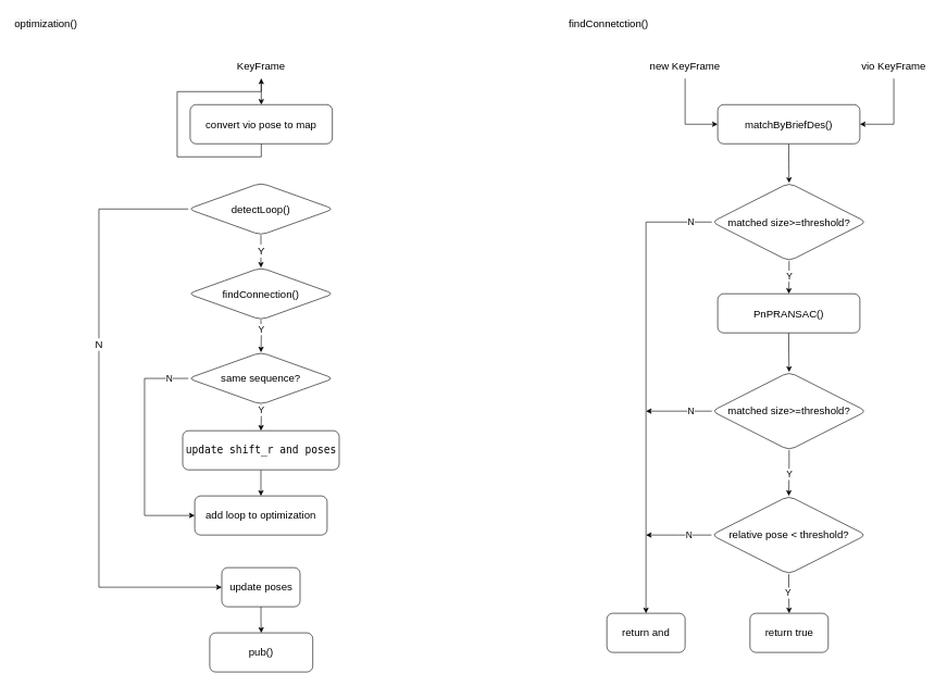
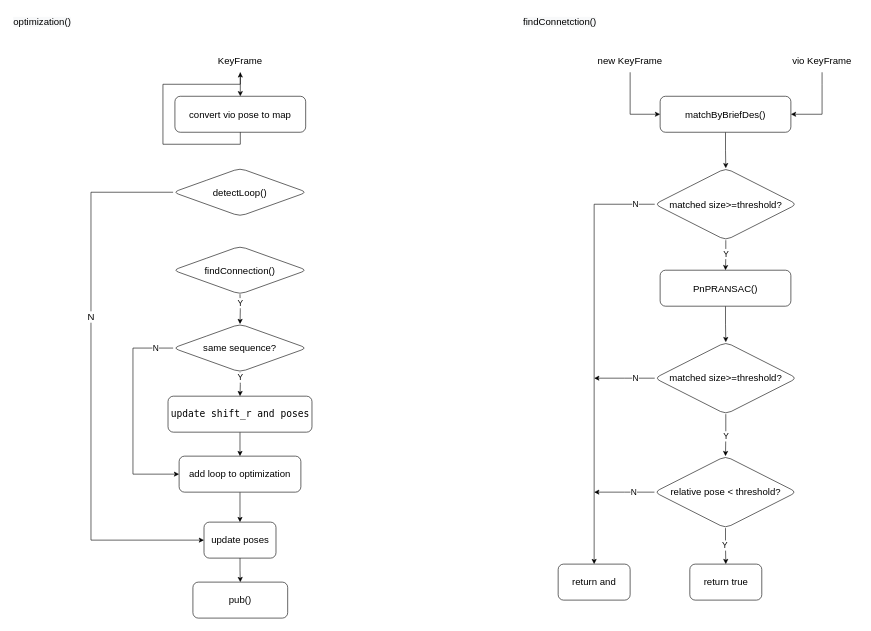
  <mxCell id="0" />
  <mxCell id="1" parent="0" />
  <mxCell id="2" value="pub()" style="whiteSpace=wrap;html=1;rounded=1;fontSize=16;" parent="1" vertex="1"><mxGeometry x="321.06" y="970" width="158" height="60" as="geometry" /></mxCell>
  <mxCell id="3" value="&lt;span style=&quot;color: rgb(0 , 0 , 0) ; font-family: &amp;#34;helvetica&amp;#34; ; font-size: 16px ; font-style: normal ; font-weight: 400 ; letter-spacing: normal ; text-align: center ; text-indent: 0px ; text-transform: none ; word-spacing: 0px ; background-color: rgb(248 , 249 , 250) ; display: inline ; float: none&quot;&gt;optimization()&lt;/span&gt;" style="text;whiteSpace=wrap;html=1;fontSize=16;" parent="1" vertex="1"><mxGeometry x="20" y="20" width="200" height="30" as="geometry" /></mxCell>
  <mxCell id="4" value="convert vio pose to map" style="whiteSpace=wrap;html=1;rounded=1;fontSize=16;" parent="1" vertex="1"><mxGeometry x="291.06" y="160" width="218" height="60" as="geometry" /></mxCell>
  <mxCell id="5" value="" style="edgeStyle=orthogonalEdgeStyle;rounded=0;orthogonalLoop=1;jettySize=auto;html=1;fontSize=16;exitX=0.5;exitY=1;exitDx=0;exitDy=0;" parent="1" source="4" target="7" edge="1"><mxGeometry relative="1" as="geometry"><mxPoint x="400.06" y="320" as="targetPoint" /><mxPoint x="400.06" y="240" as="sourcePoint" /></mxGeometry></mxCell>
  <mxCell id="6" style="edgeStyle=orthogonalEdgeStyle;rounded=0;orthogonalLoop=1;jettySize=auto;html=1;entryX=0.5;entryY=0;entryDx=0;entryDy=0;" parent="1" source="7" edge="1"><mxGeometry relative="1" as="geometry"><mxPoint x="400.06" y="160" as="targetPoint" /></mxGeometry></mxCell>
  <mxCell id="7" value="KeyFrame" style="whiteSpace=wrap;html=1;rounded=1;fontSize=16;shadow=0;sketch=0;glass=0;strokeColor=none;fillColor=none;" parent="1" vertex="1"><mxGeometry x="340.06" y="80" width="120" height="40" as="geometry" /></mxCell>
- <mxCell id="8" value="Y" style="edgeStyle=orthogonalEdgeStyle;rounded=0;orthogonalLoop=1;jettySize=auto;html=1;fontSize=16;" parent="1" source="12" target="15" edge="1"><mxGeometry relative="1" as="geometry"><mxPoint x="400.06" y="430" as="targetPoint" /><Array as="points" /></mxGeometry></mxCell>
- <mxCell id="9" value="Y" style="edgeLabel;html=1;align=center;verticalAlign=middle;resizable=0;points=[];fontSize=16;" parent="8" vertex="1" connectable="0"><mxGeometry x="0.249" y="-2" relative="1" as="geometry"><mxPoint x="1.48" y="-7.1" as="offset" /></mxGeometry></mxCell>
  <mxCell id="10" value="" style="edgeStyle=orthogonalEdgeStyle;rounded=0;orthogonalLoop=1;jettySize=auto;html=1;fontSize=16;entryX=0;entryY=0.5;entryDx=0;entryDy=0;" parent="1" source="12" target="26" edge="1"><mxGeometry relative="1" as="geometry"><mxPoint x="181.06" y="320" as="targetPoint" /><Array as="points"><mxPoint x="151.06" y="320" /><mxPoint x="151.06" y="900" /></Array></mxGeometry></mxCell>
  <mxCell id="11" value="N" style="edgeLabel;html=1;align=center;verticalAlign=middle;resizable=0;points=[];fontSize=16;" parent="10" vertex="1" connectable="0"><mxGeometry x="-0.238" y="1" relative="1" as="geometry"><mxPoint x="-2" y="-1" as="offset" /></mxGeometry></mxCell>
  <mxCell id="12" value="&lt;font style=&quot;font-size: 16px&quot;&gt;detectLoop()&lt;/font&gt;" style="rhombus;whiteSpace=wrap;html=1;rounded=1;shadow=0;glass=0;sketch=0;fontSize=16;" parent="1" vertex="1"><mxGeometry x="288.06" y="280" width="223" height="80" as="geometry" /></mxCell>
  <mxCell id="13" value="" style="edgeStyle=orthogonalEdgeStyle;rounded=0;orthogonalLoop=1;jettySize=auto;html=1;" parent="1" target="20" edge="1"><mxGeometry relative="1" as="geometry"><mxPoint x="399.56" y="490" as="sourcePoint" /><mxPoint x="399.56" y="580" as="targetPoint" /></mxGeometry></mxCell>
  <mxCell id="14" value="&lt;font style=&quot;font-size: 14px&quot;&gt;Y&lt;/font&gt;" style="edgeLabel;html=1;align=center;verticalAlign=middle;resizable=0;points=[];" parent="13" vertex="1" connectable="0"><mxGeometry x="0.233" y="-3" relative="1" as="geometry"><mxPoint x="3" y="-15.6" as="offset" /></mxGeometry></mxCell>
  <mxCell id="15" value="&lt;font style=&quot;font-size: 16px&quot;&gt;findConnection()&lt;/font&gt;" style="rhombus;whiteSpace=wrap;html=1;rounded=1;shadow=0;glass=0;sketch=0;fontSize=16;" parent="1" vertex="1"><mxGeometry x="288.06" y="410" width="223" height="80" as="geometry" /></mxCell>
  <mxCell id="16" value="" style="edgeStyle=orthogonalEdgeStyle;rounded=0;orthogonalLoop=1;jettySize=auto;html=1;" parent="1" source="17" target="24" edge="1"><mxGeometry relative="1" as="geometry" /></mxCell>
  <mxCell id="17" value="&lt;pre&gt;update shift_r and poses&lt;/pre&gt;" style="whiteSpace=wrap;html=1;rounded=1;fontSize=16;" parent="1" vertex="1"><mxGeometry x="279.56" y="660" width="240" height="60" as="geometry" /></mxCell>
  <mxCell id="18" style="edgeStyle=orthogonalEdgeStyle;rounded=0;orthogonalLoop=1;jettySize=auto;html=1;entryX=0;entryY=0.5;entryDx=0;entryDy=0;" parent="1" source="20" target="24" edge="1"><mxGeometry relative="1" as="geometry"><Array as="points"><mxPoint x="221.06" y="580" /><mxPoint x="221.06" y="790" /></Array></mxGeometry></mxCell>
  <mxCell id="19" value="N" style="edgeLabel;html=1;align=center;verticalAlign=middle;resizable=0;points=[];fontSize=14;" parent="18" vertex="1" connectable="0"><mxGeometry x="-0.833" y="-3" relative="1" as="geometry"><mxPoint y="3" as="offset" /></mxGeometry></mxCell>
  <mxCell id="20" value="&lt;font style=&quot;font-size: 16px&quot;&gt;same sequence?&lt;/font&gt;" style="rhombus;whiteSpace=wrap;html=1;rounded=1;shadow=0;glass=0;sketch=0;fontSize=16;" parent="1" vertex="1"><mxGeometry x="288.06" y="539.77" width="223" height="80" as="geometry" /></mxCell>
  <mxCell id="21" value="" style="edgeStyle=orthogonalEdgeStyle;rounded=0;orthogonalLoop=1;jettySize=auto;html=1;" parent="1" target="17" edge="1"><mxGeometry relative="1" as="geometry"><mxPoint x="399.56" y="619.77" as="sourcePoint" /><mxPoint x="399.56" y="709.77" as="targetPoint" /></mxGeometry></mxCell>
  <mxCell id="22" value="&lt;font style=&quot;font-size: 14px&quot;&gt;Y&lt;/font&gt;" style="edgeLabel;html=1;align=center;verticalAlign=middle;resizable=0;points=[];" parent="21" vertex="1" connectable="0"><mxGeometry x="0.233" y="-3" relative="1" as="geometry"><mxPoint x="3" y="-15.6" as="offset" /></mxGeometry></mxCell>
+ <mxCell id="23" value="" style="edgeStyle=orthogonalEdgeStyle;rounded=0;orthogonalLoop=1;jettySize=auto;html=1;fontSize=14;" parent="1" source="24" target="26" edge="1"><mxGeometry relative="1" as="geometry" /></mxCell>
  <mxCell id="24" value="add loop to optimization" style="whiteSpace=wrap;html=1;rounded=1;fontSize=16;" parent="1" vertex="1"><mxGeometry x="298.06" y="760" width="203" height="60" as="geometry" /></mxCell>
  <mxCell id="25" value="" style="edgeStyle=orthogonalEdgeStyle;rounded=0;orthogonalLoop=1;jettySize=auto;html=1;fontSize=14;" parent="1" source="26" target="2" edge="1"><mxGeometry relative="1" as="geometry" /></mxCell>
  <mxCell id="26" value="update poses" style="whiteSpace=wrap;html=1;rounded=1;fontSize=16;" parent="1" vertex="1"><mxGeometry x="339.56" y="870" width="120" height="60" as="geometry" /></mxCell>
  <mxCell id="27" value="&lt;span style=&quot;color: rgb(0 , 0 , 0) ; font-family: &amp;#34;helvetica&amp;#34; ; font-size: 16px ; font-style: normal ; font-weight: 400 ; letter-spacing: normal ; text-align: center ; text-indent: 0px ; text-transform: none ; word-spacing: 0px ; background-color: rgb(248 , 249 , 250) ; display: inline ; float: none&quot;&gt;findConnetction()&lt;/span&gt;" style="text;whiteSpace=wrap;html=1;fontSize=16;" vertex="1" parent="1"><mxGeometry x="870" y="20" width="200" height="30" as="geometry" /></mxCell>
  <mxCell id="28" style="edgeStyle=orthogonalEdgeStyle;rounded=0;orthogonalLoop=1;jettySize=auto;html=1;entryX=0;entryY=0.5;entryDx=0;entryDy=0;" edge="1" parent="1" source="29" target="33"><mxGeometry relative="1" as="geometry" /></mxCell>
  <mxCell id="29" value="new KeyFrame" style="whiteSpace=wrap;html=1;rounded=1;fontSize=16;shadow=0;sketch=0;glass=0;strokeColor=none;fillColor=none;" vertex="1" parent="1"><mxGeometry x="990" y="80" width="120" height="40" as="geometry" /></mxCell>
  <mxCell id="30" style="edgeStyle=orthogonalEdgeStyle;rounded=0;orthogonalLoop=1;jettySize=auto;html=1;entryX=1;entryY=0.5;entryDx=0;entryDy=0;exitX=0.5;exitY=1;exitDx=0;exitDy=0;" edge="1" parent="1" source="31" target="33"><mxGeometry relative="1" as="geometry"><Array as="points"><mxPoint x="1370" y="140" /><mxPoint x="1370" y="140" /><mxPoint x="1370" y="190" /></Array></mxGeometry></mxCell>
  <mxCell id="31" value="vio KeyFrame" style="whiteSpace=wrap;html=1;rounded=1;fontSize=16;shadow=0;sketch=0;glass=0;strokeColor=none;fillColor=none;" vertex="1" parent="1"><mxGeometry x="1310" y="80" width="120" height="40" as="geometry" /></mxCell>
  <mxCell id="32" value="" style="edgeStyle=orthogonalEdgeStyle;rounded=0;orthogonalLoop=1;jettySize=auto;html=1;" edge="1" parent="1" source="33" target="38"><mxGeometry relative="1" as="geometry" /></mxCell>
  <mxCell id="33" value="matchByBriefDes()" style="whiteSpace=wrap;html=1;rounded=1;fontSize=16;" vertex="1" parent="1"><mxGeometry x="1100" y="160" width="218" height="60" as="geometry" /></mxCell>
  <mxCell id="34" value="" style="edgeStyle=orthogonalEdgeStyle;rounded=0;orthogonalLoop=1;jettySize=auto;html=1;" edge="1" parent="1" source="38" target="40"><mxGeometry relative="1" as="geometry" /></mxCell>
  <mxCell id="35" value="&lt;font style=&quot;font-size: 14px&quot;&gt;Y&lt;/font&gt;" style="edgeLabel;html=1;align=center;verticalAlign=middle;resizable=0;points=[];" vertex="1" connectable="0" parent="34"><mxGeometry x="0.168" relative="1" as="geometry"><mxPoint y="-6" as="offset" /></mxGeometry></mxCell>
  <mxCell id="36" style="edgeStyle=orthogonalEdgeStyle;rounded=0;orthogonalLoop=1;jettySize=auto;html=1;entryX=0.5;entryY=0;entryDx=0;entryDy=0;fontSize=14;" edge="1" parent="1" source="38" target="52"><mxGeometry relative="1" as="geometry" /></mxCell>
  <mxCell id="37" value="N" style="edgeLabel;html=1;align=center;verticalAlign=middle;resizable=0;points=[];fontSize=14;" vertex="1" connectable="0" parent="36"><mxGeometry x="-0.907" y="-1" relative="1" as="geometry"><mxPoint as="offset" /></mxGeometry></mxCell>
  <mxCell id="38" value="&lt;font style=&quot;font-size: 16px&quot;&gt;matched size&amp;gt;=threshold?&lt;/font&gt;" style="rhombus;whiteSpace=wrap;html=1;rounded=1;shadow=0;glass=0;sketch=0;fontSize=16;" vertex="1" parent="1"><mxGeometry x="1091" y="280" width="237" height="120" as="geometry" /></mxCell>
  <mxCell id="39" value="" style="edgeStyle=orthogonalEdgeStyle;rounded=0;orthogonalLoop=1;jettySize=auto;html=1;" edge="1" parent="1" source="40" target="45"><mxGeometry relative="1" as="geometry" /></mxCell>
  <mxCell id="40" value="PnPRANSAC()" style="whiteSpace=wrap;html=1;rounded=1;fontSize=16;" vertex="1" parent="1"><mxGeometry x="1100" y="450" width="218" height="60" as="geometry" /></mxCell>
  <mxCell id="41" value="" style="edgeStyle=orthogonalEdgeStyle;rounded=0;orthogonalLoop=1;jettySize=auto;html=1;" edge="1" parent="1" source="45" target="50"><mxGeometry relative="1" as="geometry" /></mxCell>
  <mxCell id="42" value="Y" style="edgeLabel;html=1;align=center;verticalAlign=middle;resizable=0;points=[];fontSize=14;" vertex="1" connectable="0" parent="41"><mxGeometry x="0.13" y="1" relative="1" as="geometry"><mxPoint x="-1" y="-3" as="offset" /></mxGeometry></mxCell>
  <mxCell id="43" style="edgeStyle=orthogonalEdgeStyle;rounded=0;orthogonalLoop=1;jettySize=auto;html=1;fontSize=14;" edge="1" parent="1" source="45"><mxGeometry relative="1" as="geometry"><mxPoint x="990" y="630" as="targetPoint" /></mxGeometry></mxCell>
  <mxCell id="44" value="N" style="edgeLabel;html=1;align=center;verticalAlign=middle;resizable=0;points=[];fontSize=14;" vertex="1" connectable="0" parent="43"><mxGeometry x="-0.346" y="-1" relative="1" as="geometry"><mxPoint as="offset" /></mxGeometry></mxCell>
  <mxCell id="45" value="&lt;font style=&quot;font-size: 16px&quot;&gt;matched size&amp;gt;=threshold?&lt;/font&gt;" style="rhombus;whiteSpace=wrap;html=1;rounded=1;shadow=0;glass=0;sketch=0;fontSize=16;" vertex="1" parent="1"><mxGeometry x="1091" y="570" width="237" height="120" as="geometry" /></mxCell>
  <mxCell id="46" value="" style="edgeStyle=orthogonalEdgeStyle;rounded=0;orthogonalLoop=1;jettySize=auto;html=1;fontSize=14;" edge="1" parent="1" source="50" target="51"><mxGeometry relative="1" as="geometry" /></mxCell>
  <mxCell id="47" value="Y" style="edgeLabel;html=1;align=center;verticalAlign=middle;resizable=0;points=[];fontSize=14;" vertex="1" connectable="0" parent="46"><mxGeometry x="0.202" relative="1" as="geometry"><mxPoint x="-2" y="-7" as="offset" /></mxGeometry></mxCell>
  <mxCell id="48" style="edgeStyle=orthogonalEdgeStyle;rounded=0;orthogonalLoop=1;jettySize=auto;html=1;fontSize=14;" edge="1" parent="1" source="50"><mxGeometry relative="1" as="geometry"><mxPoint x="990" y="820" as="targetPoint" /></mxGeometry></mxCell>
  <mxCell id="49" value="N" style="edgeLabel;html=1;align=center;verticalAlign=middle;resizable=0;points=[];fontSize=14;" vertex="1" connectable="0" parent="48"><mxGeometry x="-0.205" relative="1" as="geometry"><mxPoint x="5" as="offset" /></mxGeometry></mxCell>
  <mxCell id="50" value="&lt;font style=&quot;font-size: 16px&quot;&gt;relative pose &amp;lt; threshold?&lt;/font&gt;" style="rhombus;whiteSpace=wrap;html=1;rounded=1;shadow=0;glass=0;sketch=0;fontSize=16;" vertex="1" parent="1"><mxGeometry x="1090.5" y="760" width="237" height="120" as="geometry" /></mxCell>
  <mxCell id="51" value="return true" style="whiteSpace=wrap;html=1;rounded=1;shadow=0;fontSize=16;glass=0;sketch=0;" vertex="1" parent="1"><mxGeometry x="1149.5" y="940" width="120" height="60" as="geometry" /></mxCell>
  <mxCell id="52" value="return and" style="whiteSpace=wrap;html=1;rounded=1;shadow=0;fontSize=16;glass=0;sketch=0;" vertex="1" parent="1"><mxGeometry x="930" y="940" width="120" height="60" as="geometry" /></mxCell>
